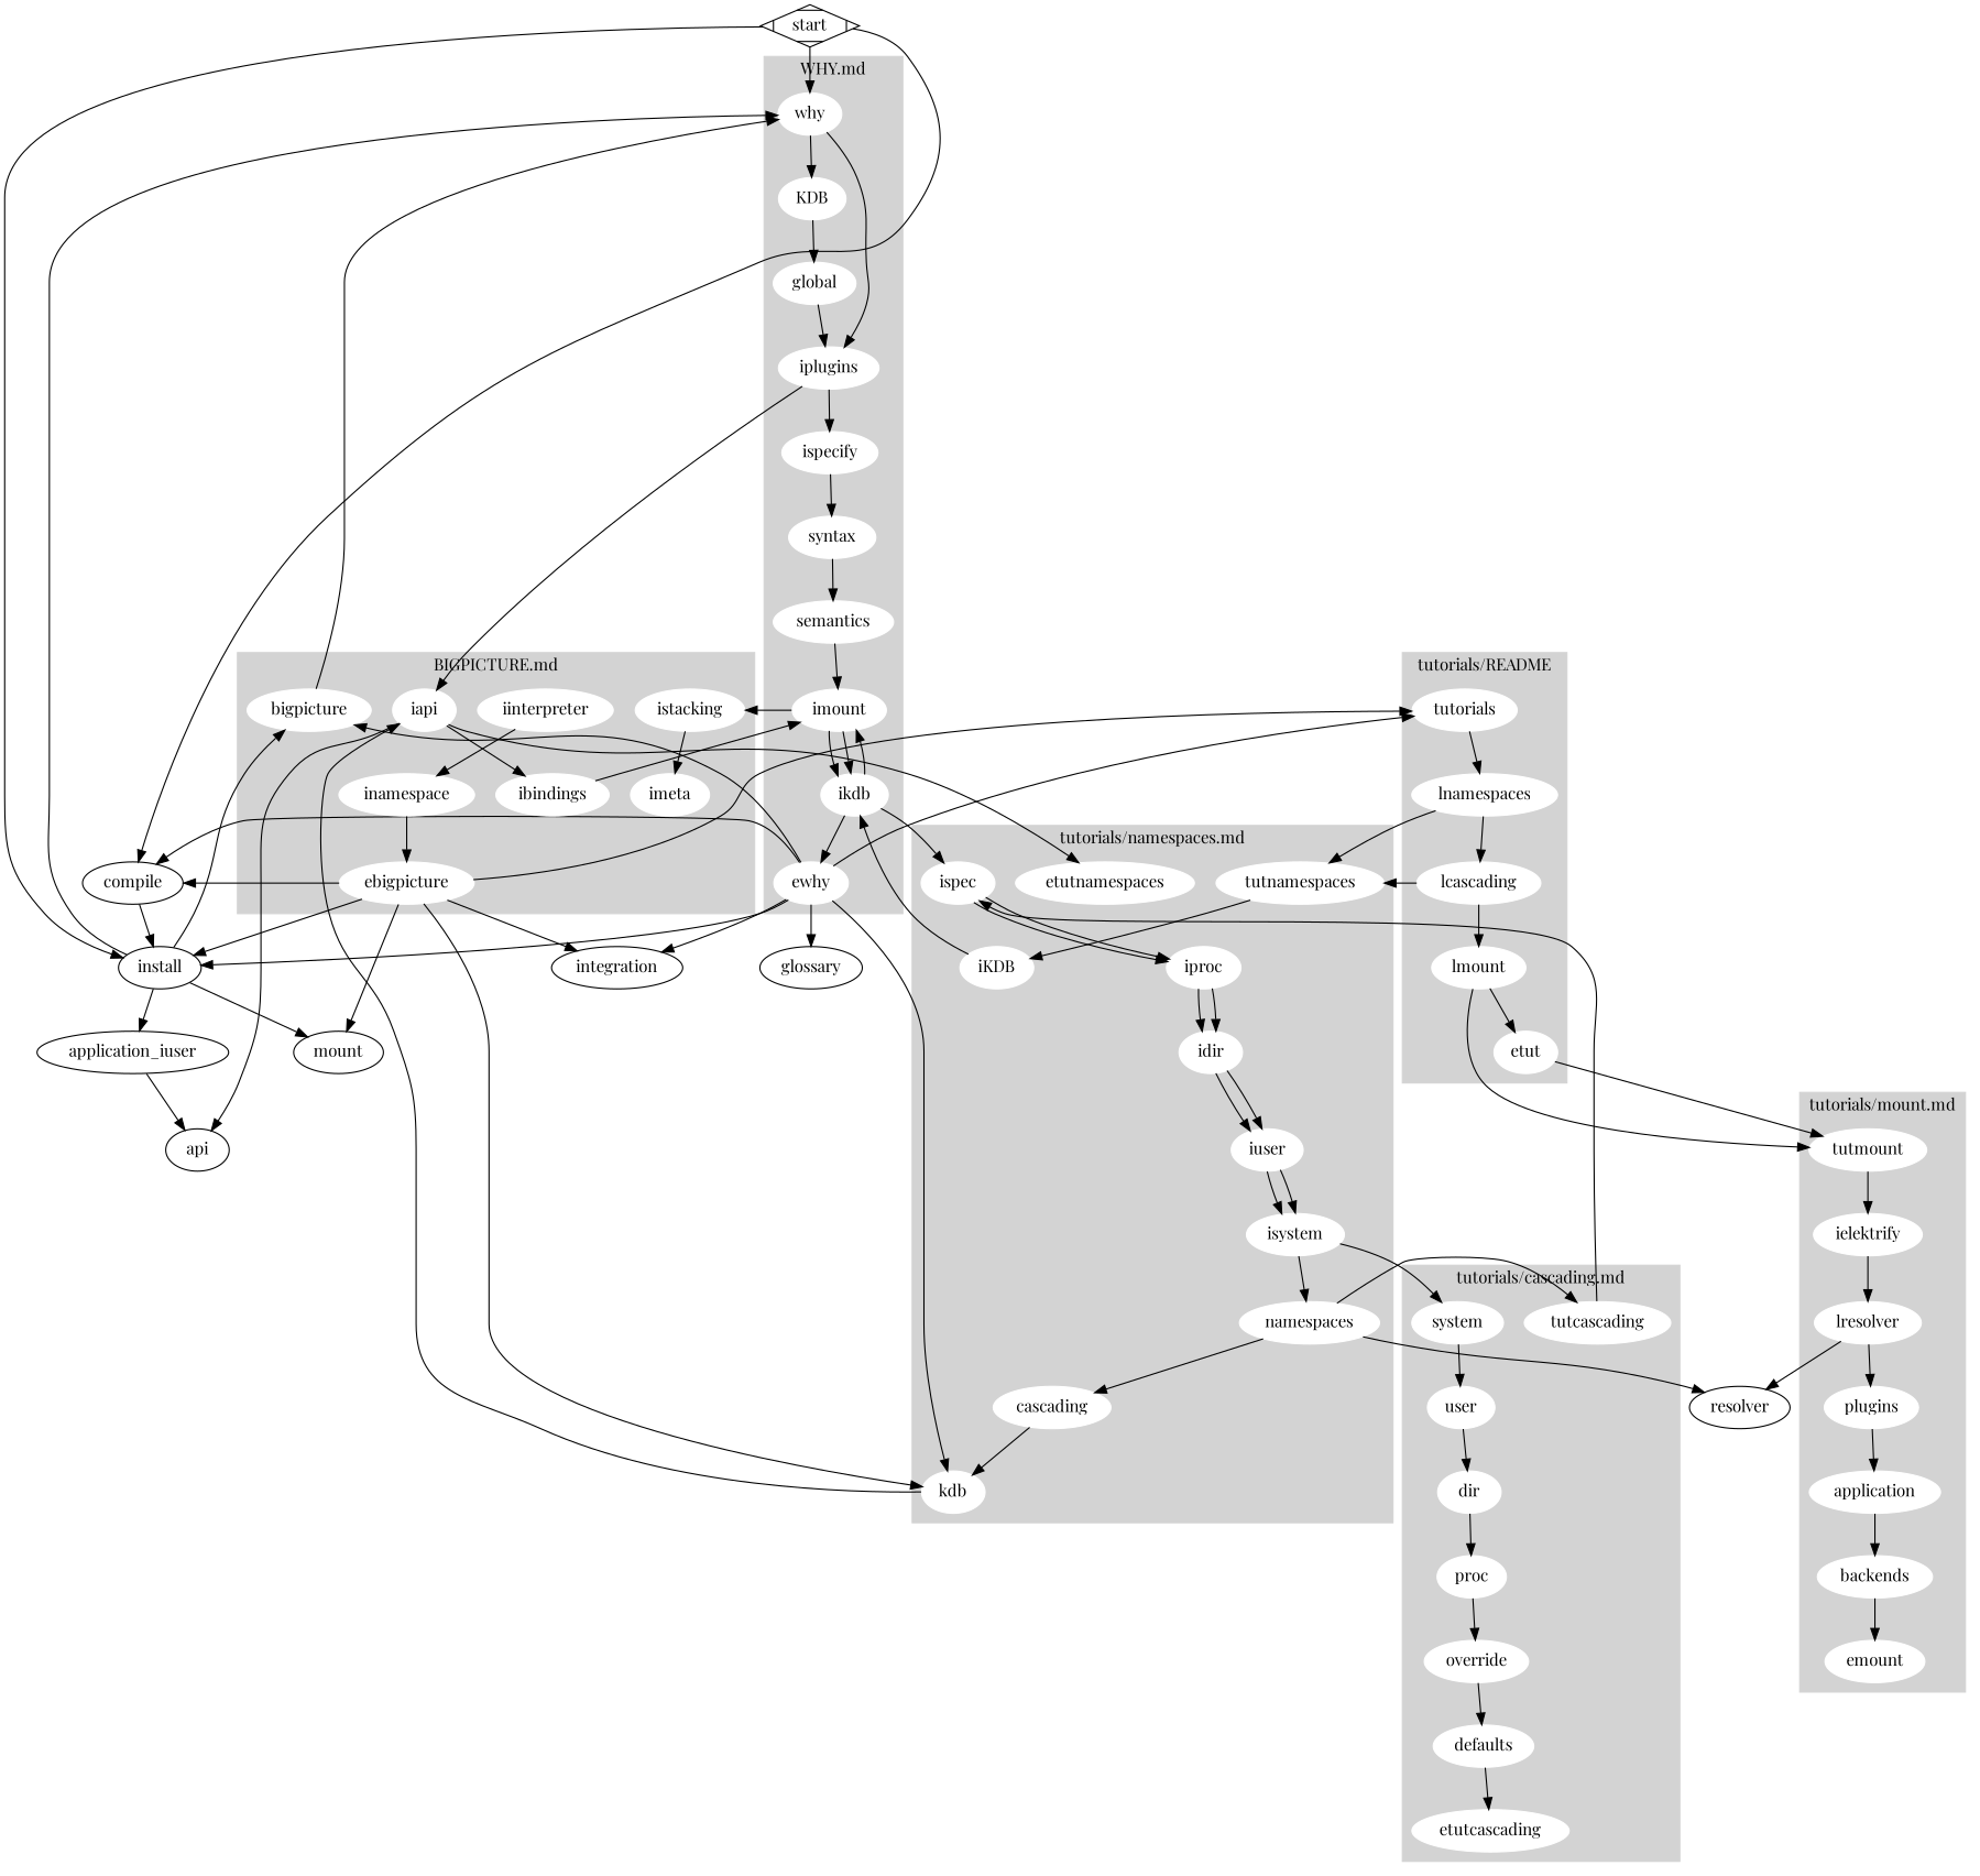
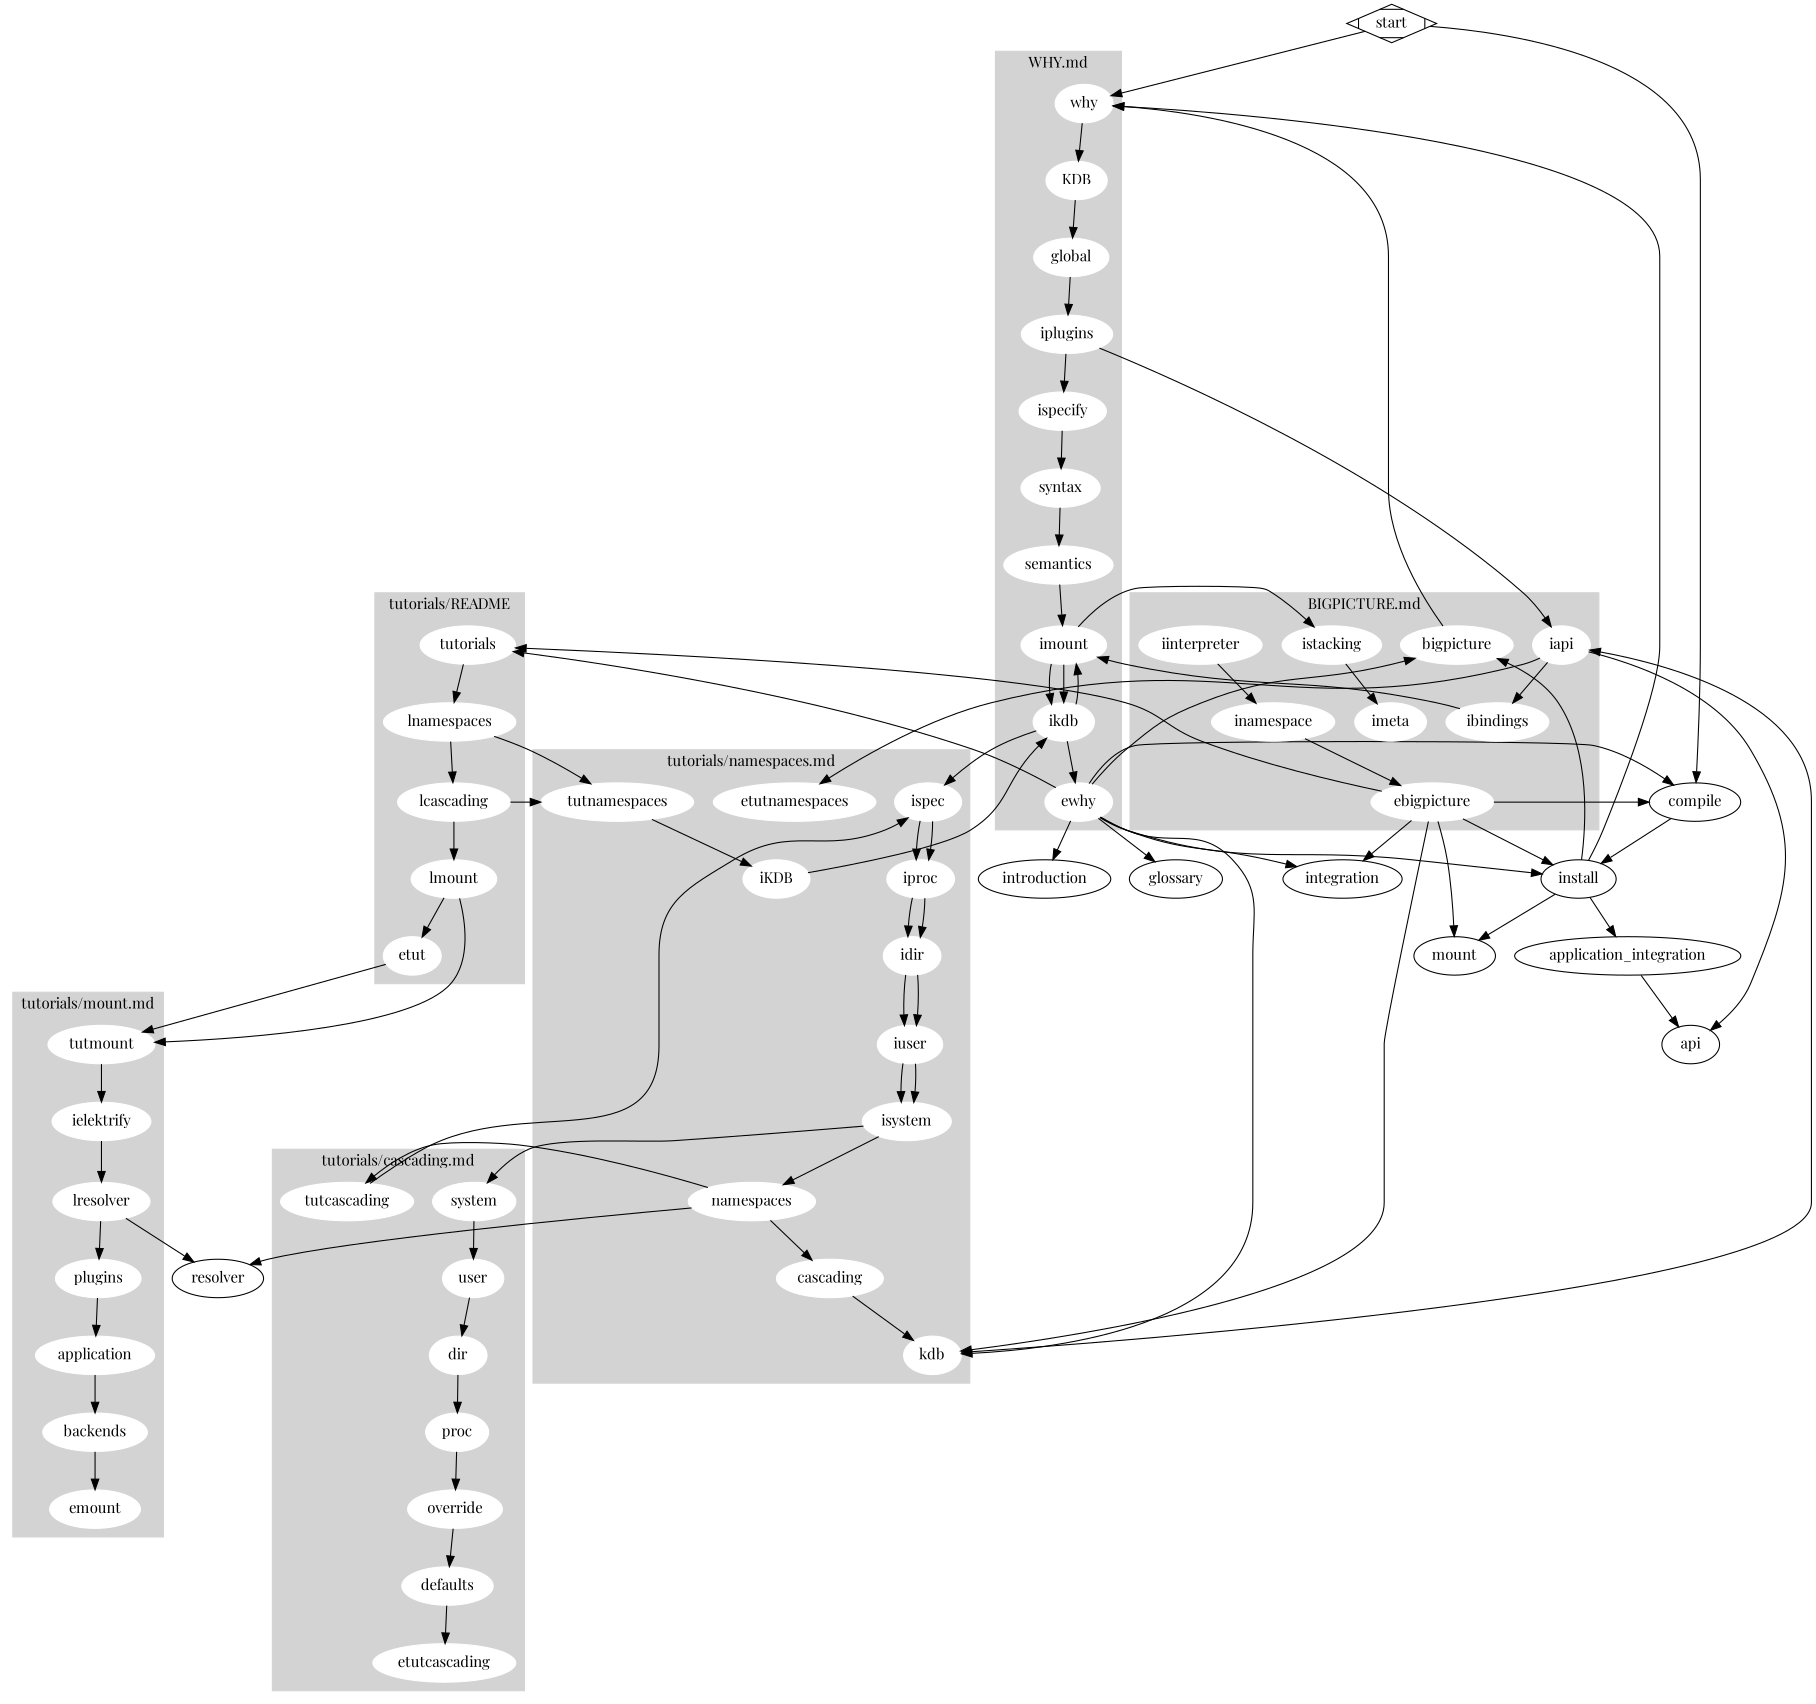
  digraph {
    fontname="Playfair Display"
    node [color=white fontname="Playfair Display" style=filled]
    edge [fontname="Playfair Display"]
    KDB
    why
    global
    iplugins
    ispecify
    syntax
    semantics
    imount
    ikdb
    ewhy
    bigpicture
    ibindings
    iapi
    istacking
    imeta
    iinterpreter
    inamespace
    ebigpicture
    lnamespaces
    tutorials
    lcascading
    lmount
    etut
    ielektrify
    tutmount
    lresolver
    plugins
    n28 [label=application]
    backends
    emount
    etutnamespaces
    ispec
    kdb
    iKDB
    tutnamespaces
    cascading
    namespaces
    iproc
    idir
    iuser
    isystem
    system
    tutcascading
    user
    dir
    proc
    override
    defaults
    etutcascading
    compile [color="" style=""]
    install [color="" style=""]
    n52 [label=integration color="" style=""]
    glossary [color="" style=""]
+   introduction [color="" style=""]
    api [color="" style=""]
    mount [color="" style=""]
    resolver [color="" style=""]
    start [shape=Mdiamond color="" style=""]
-   application_integration [label=application_iuser color="" style=""]
+   application_integration [color="" style=""]
    subgraph cluster_1 {
      color=lightgrey
      label="WHY.md"
      style=filled
      KDB
      why
      global
      iplugins
      ispecify
      syntax
      semantics
      imount
      ikdb
      ewhy
    }
    subgraph cluster_2 {
      color=lightgrey
      label="BIGPICTURE.md"
      style=filled
      bigpicture
      ibindings
      iapi
      istacking
      imeta
      iinterpreter
      inamespace
      ebigpicture
    }
    subgraph cluster_3 {
      color=lightgrey
      label="tutorials/README"
      style=filled
      lnamespaces
      tutorials
      lcascading
      lmount
      etut
    }
    subgraph cluster_4 {
      color=lightgrey
      label="tutorials/mount.md"
      style=filled
      ielektrify
      tutmount
      lresolver
      plugins
      n28
      backends
      emount
    }
    subgraph cluster_5 {
      color=lightgrey
      label="tutorials/namespaces.md"
      style=filled
      etutnamespaces
      ispec
      kdb
      iKDB
      tutnamespaces
      cascading
      namespaces
      iproc
      idir
      iuser
      isystem
    }
    subgraph cluster_6 {
      color=lightgrey
      label="tutorials/cascading.md"
      style=filled
      system
      tutcascading
      user
      dir
      proc
      override
      defaults
      etutcascading
    }
    KDB -> global
    why -> KDB
-   why -> iplugins
    global -> iplugins
    iplugins -> ispecify
    iplugins -> iapi
    ispecify -> syntax
    syntax -> semantics
    semantics -> imount
    imount -> ikdb
    imount -> ikdb
    imount -> istacking
    ikdb -> imount
    ikdb -> ewhy
    ikdb -> ispec
    ewhy -> bigpicture
    ewhy -> tutorials
    ewhy -> kdb
    ewhy -> compile
    ewhy -> install
    ewhy -> n52
    ewhy -> glossary
+   ewhy -> introduction
    bigpicture -> why
    ibindings -> imount
    iapi -> ibindings
    iapi -> etutnamespaces
    iapi -> api
    istacking -> imeta
    iinterpreter -> inamespace
    inamespace -> ebigpicture
    ebigpicture -> tutorials
    ebigpicture -> kdb
    ebigpicture -> compile
    ebigpicture -> install
    ebigpicture -> n52
    ebigpicture -> mount
    lnamespaces -> lcascading
    lnamespaces -> tutnamespaces
    tutorials -> lnamespaces
    lcascading -> lmount
    lcascading -> tutnamespaces
    lmount -> etut
    lmount -> tutmount
    etut -> tutmount
    ielektrify -> lresolver
    tutmount -> ielektrify
    lresolver -> plugins
    lresolver -> resolver
    plugins -> n28
    n28 -> backends
    backends -> emount
    ispec -> iproc
    ispec -> iproc
    kdb -> iapi
    iKDB -> ikdb
    tutnamespaces -> iKDB
    cascading -> kdb
    namespaces -> cascading
    namespaces -> tutcascading
    namespaces -> resolver
    iproc -> idir
    iproc -> idir
    idir -> iuser
    idir -> iuser
    iuser -> isystem
    iuser -> isystem
    isystem -> namespaces
    isystem -> system
    system -> user
    tutcascading -> ispec
    user -> dir
    dir -> proc
    proc -> override
    override -> defaults
    defaults -> etutcascading
    compile -> install
    install -> why
    install -> bigpicture
    install -> mount
    install -> application_integration
    start -> why
    start -> compile
-   start -> install
    application_integration -> api
  }
